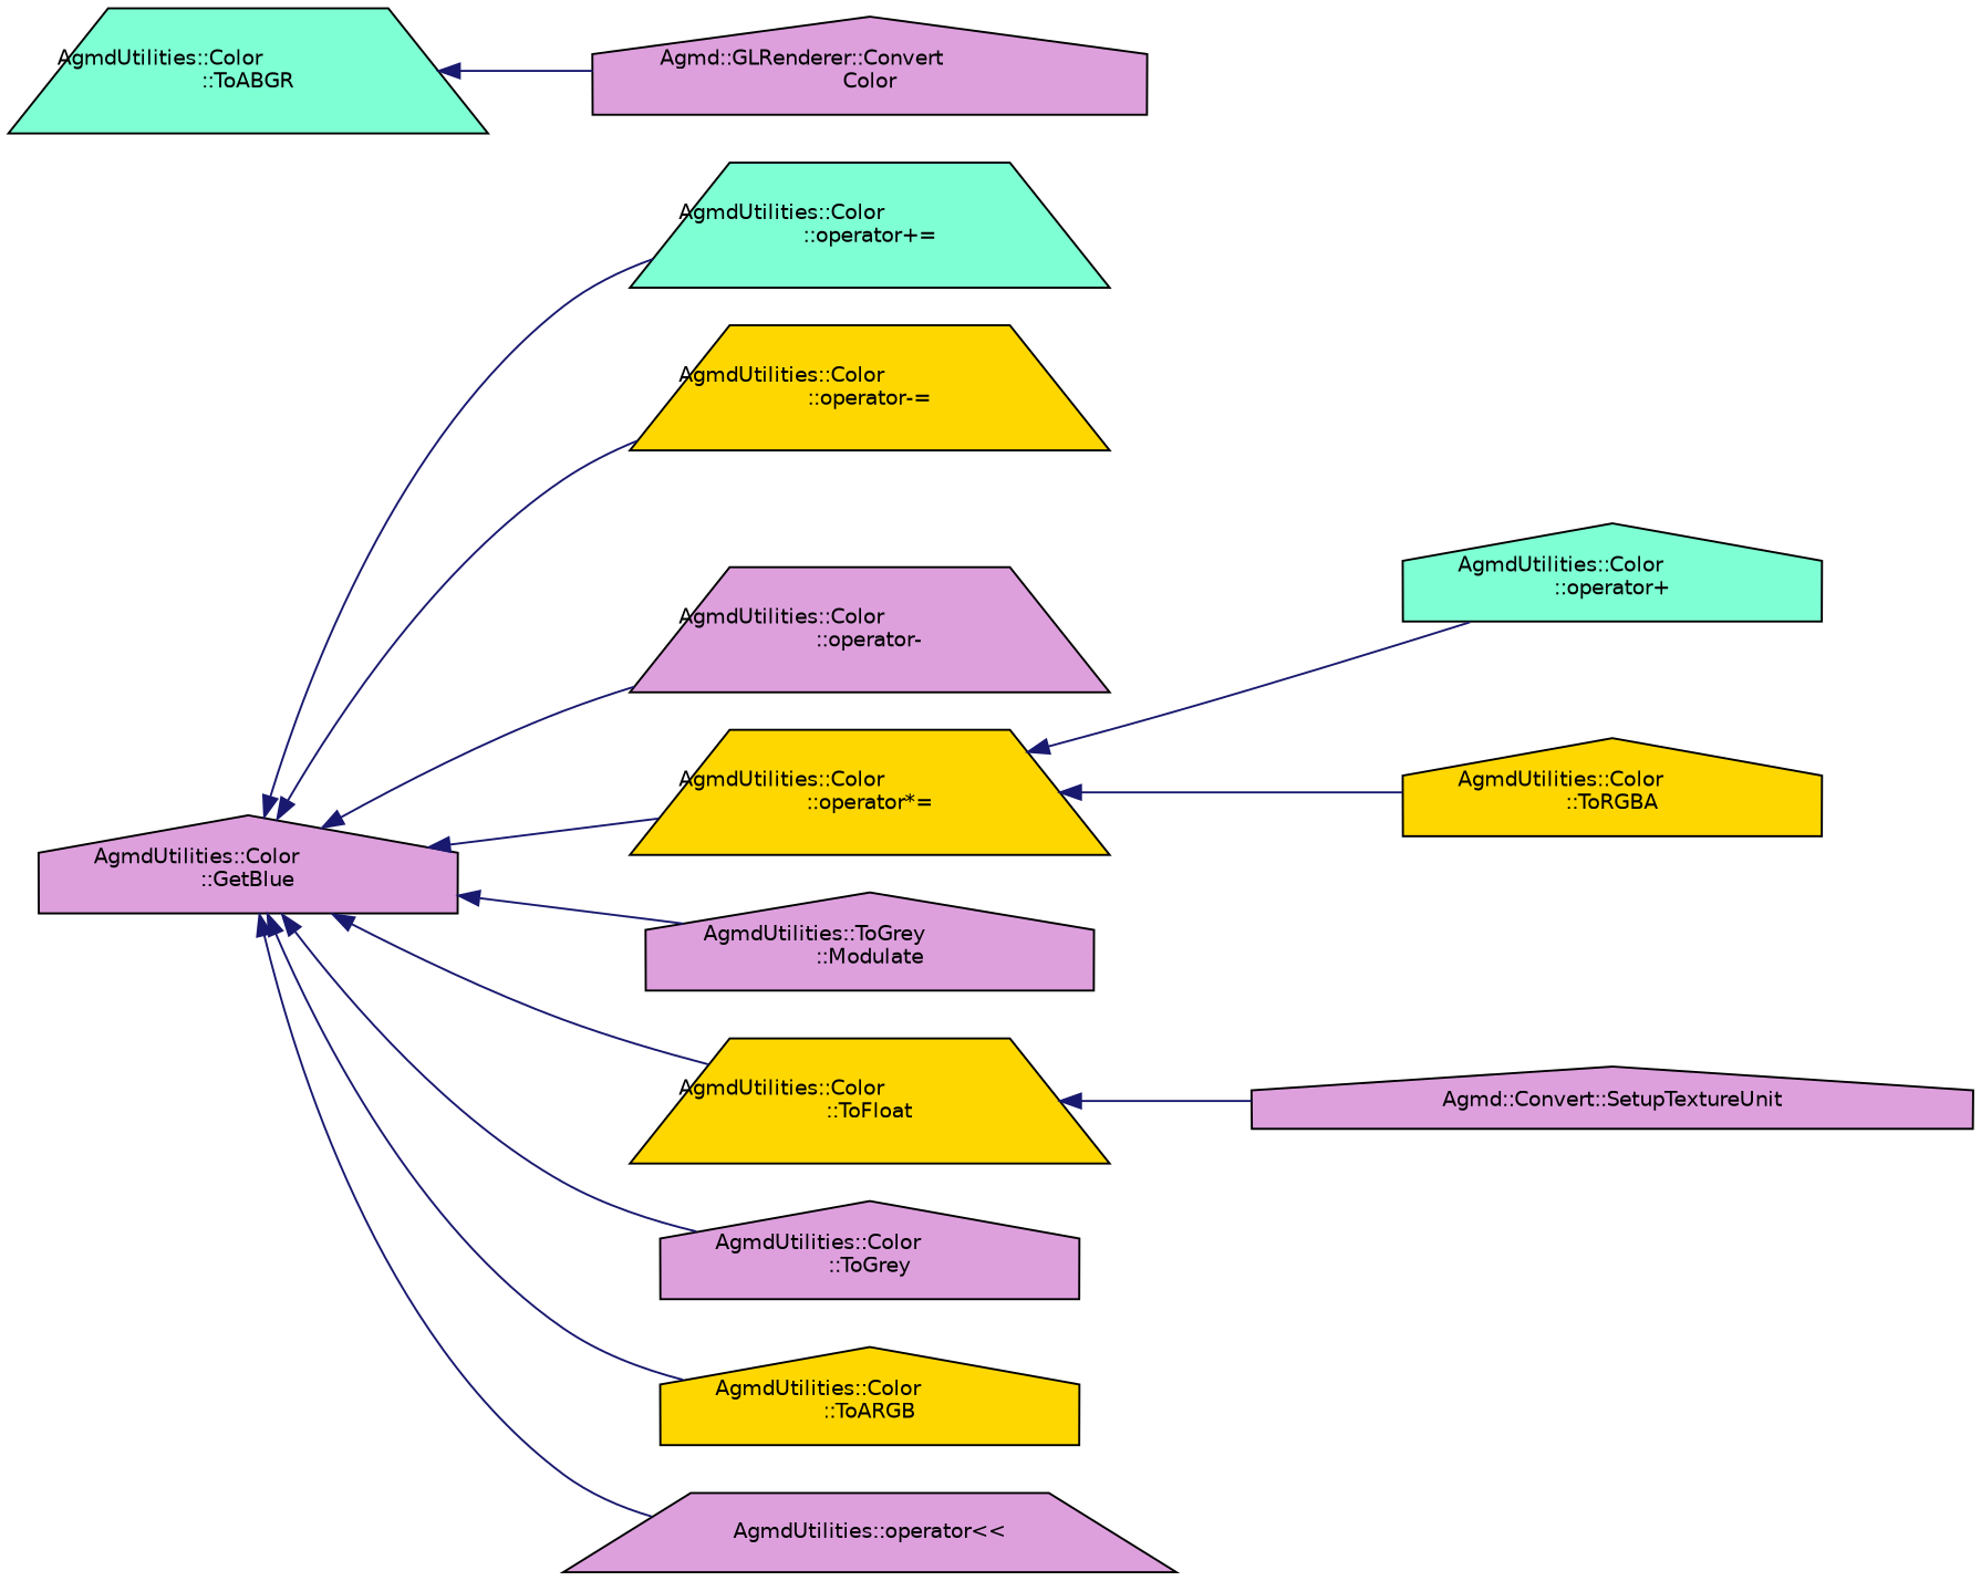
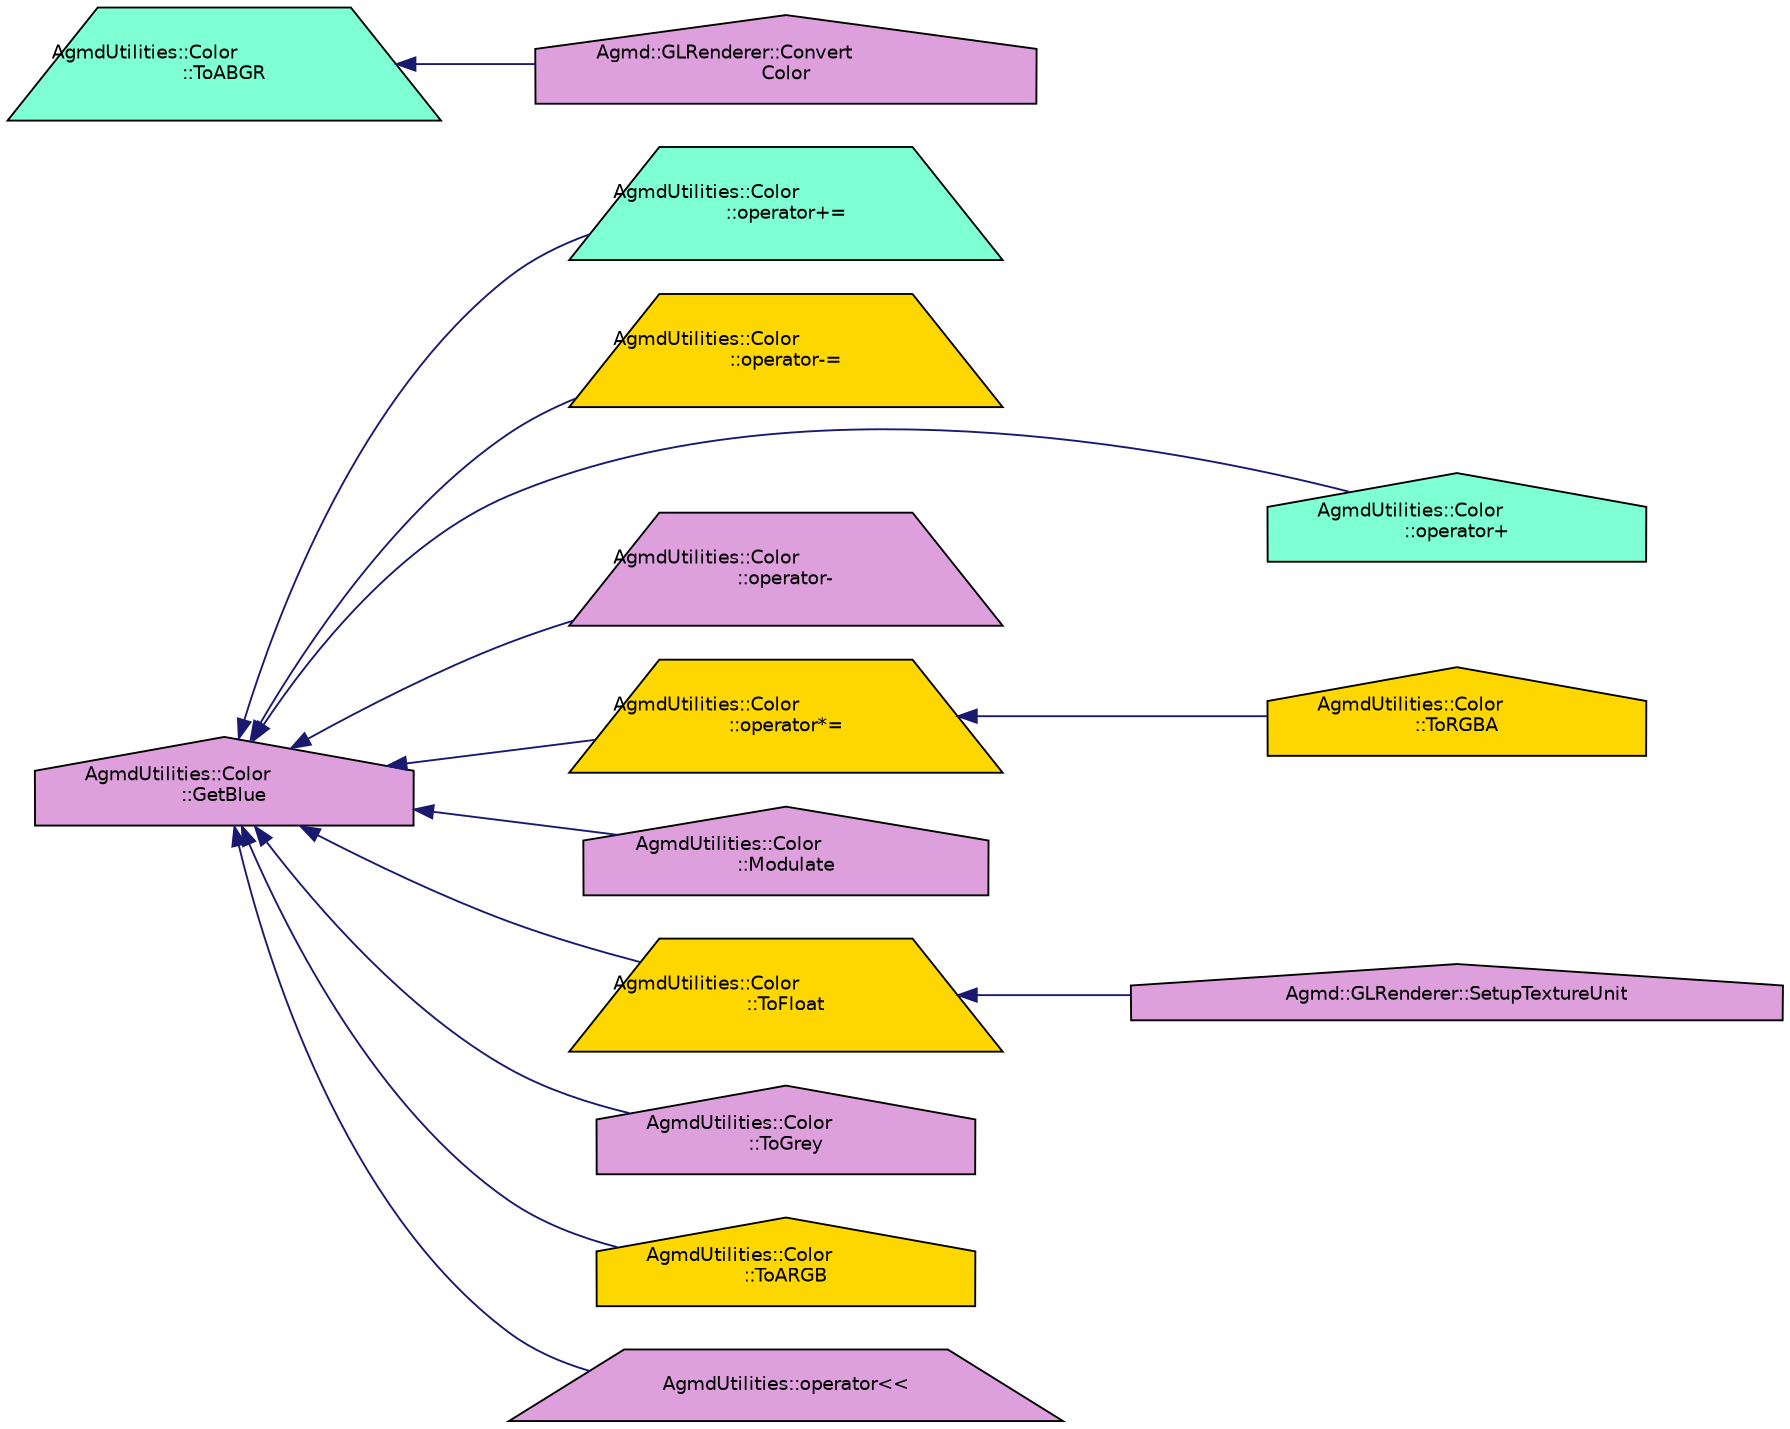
  digraph {
    rankdir=LR
    node [color=black fillcolor=plum fontname=Helvetica fontsize=10 shape=house style=filled]
    edge [color=midnightblue dir=back fontname=Helvetica fontsize=10 labelfontname=Helvetica labelfontsize=10 style=solid]
    n1 [fontcolor=black height=0.2 label="AgmdUtilities::Color\l::GetBlue" width=0.4]
    n2 [fillcolor=aquamarine height=0.2 label="AgmdUtilities::Color\l::operator+=" shape=trapezium width=0.4]
    n3 [fillcolor=gold height=0.2 label="AgmdUtilities::Color\l::operator-=" shape=trapezium width=0.4]
    n4 [fillcolor=aquamarine height=0.2 label="AgmdUtilities::Color\l::operator+" width=0.4]
    n5 [height=0.2 label="AgmdUtilities::Color\l::operator-" shape=trapezium width=0.4]
    n6 [fillcolor=gold height=0.2 label="AgmdUtilities::Color\l::operator*=" shape=trapezium width=0.4]
-   n7 [height=0.2 label="AgmdUtilities::ToGrey\l::Modulate" width=0.4]
+   n7 [height=0.2 label="AgmdUtilities::Color\l::Modulate" width=0.4]
    n8 [fillcolor=gold height=0.2 label="AgmdUtilities::Color\l::ToFloat" shape=trapezium width=0.4]
    n9 [height=0.2 label="AgmdUtilities::Color\l::ToGrey" width=0.4]
    n10 [fillcolor=gold height=0.2 label="AgmdUtilities::Color\l::ToARGB" width=0.4]
    n11 [height=0.2 label="AgmdUtilities::operator\<\<" shape=trapezium width=0.4]
    n12 [fillcolor=gold height=0.2 label="AgmdUtilities::Color\l::ToRGBA" width=0.4]
-   n13 [height=0.2 label="Agmd::Convert::SetupTextureUnit" width=0.4]
+   n13 [height=0.2 label="Agmd::GLRenderer::SetupTextureUnit" width=0.4]
    n14 [fillcolor=aquamarine height=0.2 label="AgmdUtilities::Color\l::ToABGR" shape=trapezium width=0.4]
    n15 [height=0.2 label="Agmd::GLRenderer::Convert\lColor" width=0.4]
    n1 -> n2
    n1 -> n3
-   n6 -> n4
+   n1 -> n4
    n1 -> n5
    n1 -> n6
    n1 -> n7
    n1 -> n8
    n1 -> n9
    n1 -> n10
    n1 -> n11
    n6 -> n12
    n8 -> n13
    n14 -> n15
  }
